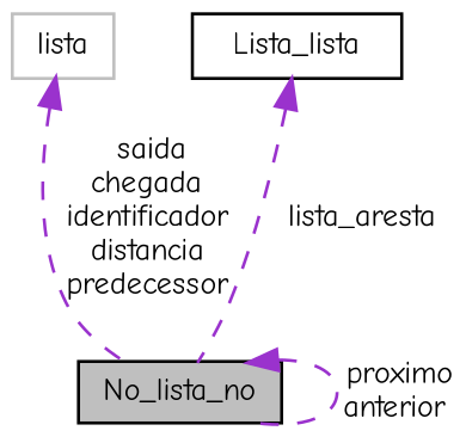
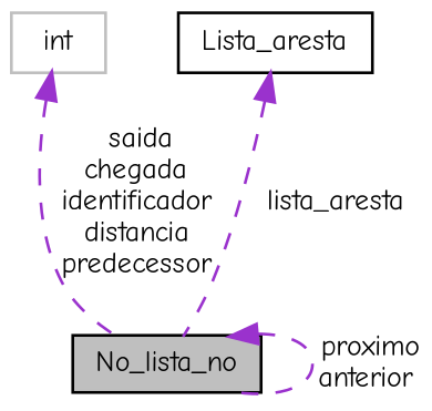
  digraph {
    fontname="Comic Neue"
    node [color=black fillcolor=white fontname="Comic Neue" fontsize=10 shape=record style=filled]
    edge [color=darkorchid3 dir=back fontname="Comic Neue" fontsize=10 labelfontname=Helvetica labelfontsize=10 style=dashed]
    n1 [fillcolor=grey75 fontcolor=black height=0.2 label=No_lista_no width=0.4]
-   n2 [color=grey75 height=0.2 label=lista width=0.4]
-   n3 [height=0.2 label=Lista_lista width=0.4]
+   n2 [color=grey75 height=0.2 label=int width=0.4]
+   n3 [height=0.2 label=Lista_aresta width=0.4]
    n1 -> n1 [label=" proximo\nanterior"]
    n2 -> n1 [label=" saida\nchegada\nidentificador\ndistancia\npredecessor"]
    n3 -> n1 [label=" lista_aresta"]
  }
